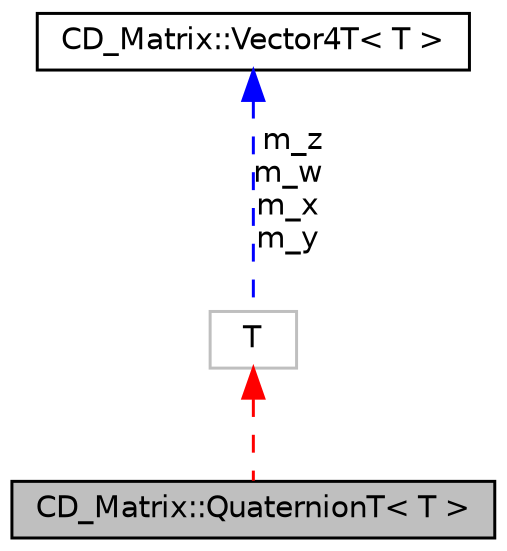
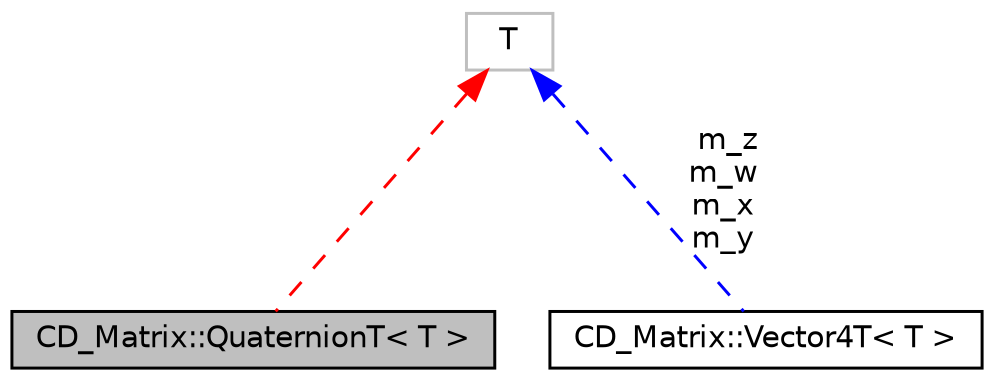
  digraph {
    node [color=black fillcolor=white fontname=Helvetica fontsize=10 shape=record style=filled]
    edge [dir=back fontname=Helvetica fontsize=10 labelfontname=Helvetica labelfontsize=10 style=dashed]
    n1 [fillcolor=grey75 fontcolor=black height=0.2 label="CD_Matrix::QuaternionT\< T \>" width=0.4]
    n2 [height=0.2 label="CD_Matrix::Vector4T\< T \>" width=0.4]
    n3 [color=grey75 height=0.2 label=T width=0.4]
    n3 -> n1 [color=red]
-   n2 -> n3 [color=blue label=" m_z\nm_w\nm_x\nm_y"]
+   n3 -> n2 [color=blue label=" m_z\nm_w\nm_x\nm_y"]
  }
